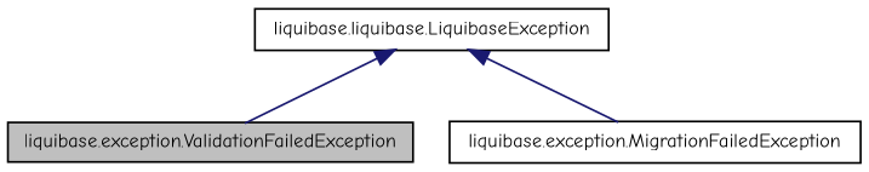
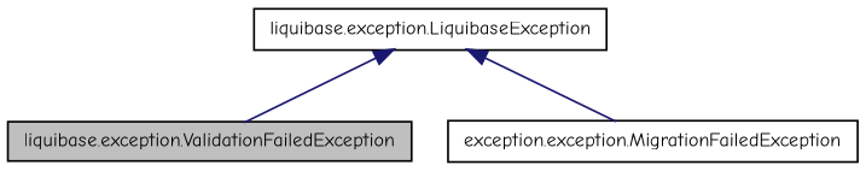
  digraph {
    fontname="Comic Neue"
    node [color=black fillcolor=white fontname="Comic Neue" fontsize=10 shape=record style=filled]
    edge [color=midnightblue dir=back fontname="Comic Neue" fontsize=10 labelfontname="FreeSans.ttf" labelfontsize=10 style=solid]
    n1 [fillcolor=grey75 fontcolor=black height=0.2 label="liquibase.exception.ValidationFailedException" width=0.4]
-   n2 [height=0.2 label="liquibase.exception.MigrationFailedException" width=0.4]
-   n3 [height=0.2 label="liquibase.liquibase.LiquibaseException" width=0.4]
+   n2 [height=0.2 label="exception.exception.MigrationFailedException" width=0.4]
+   n3 [height=0.2 label="liquibase.exception.LiquibaseException" width=0.4]
    n3 -> n1
    n3 -> n2
  }
